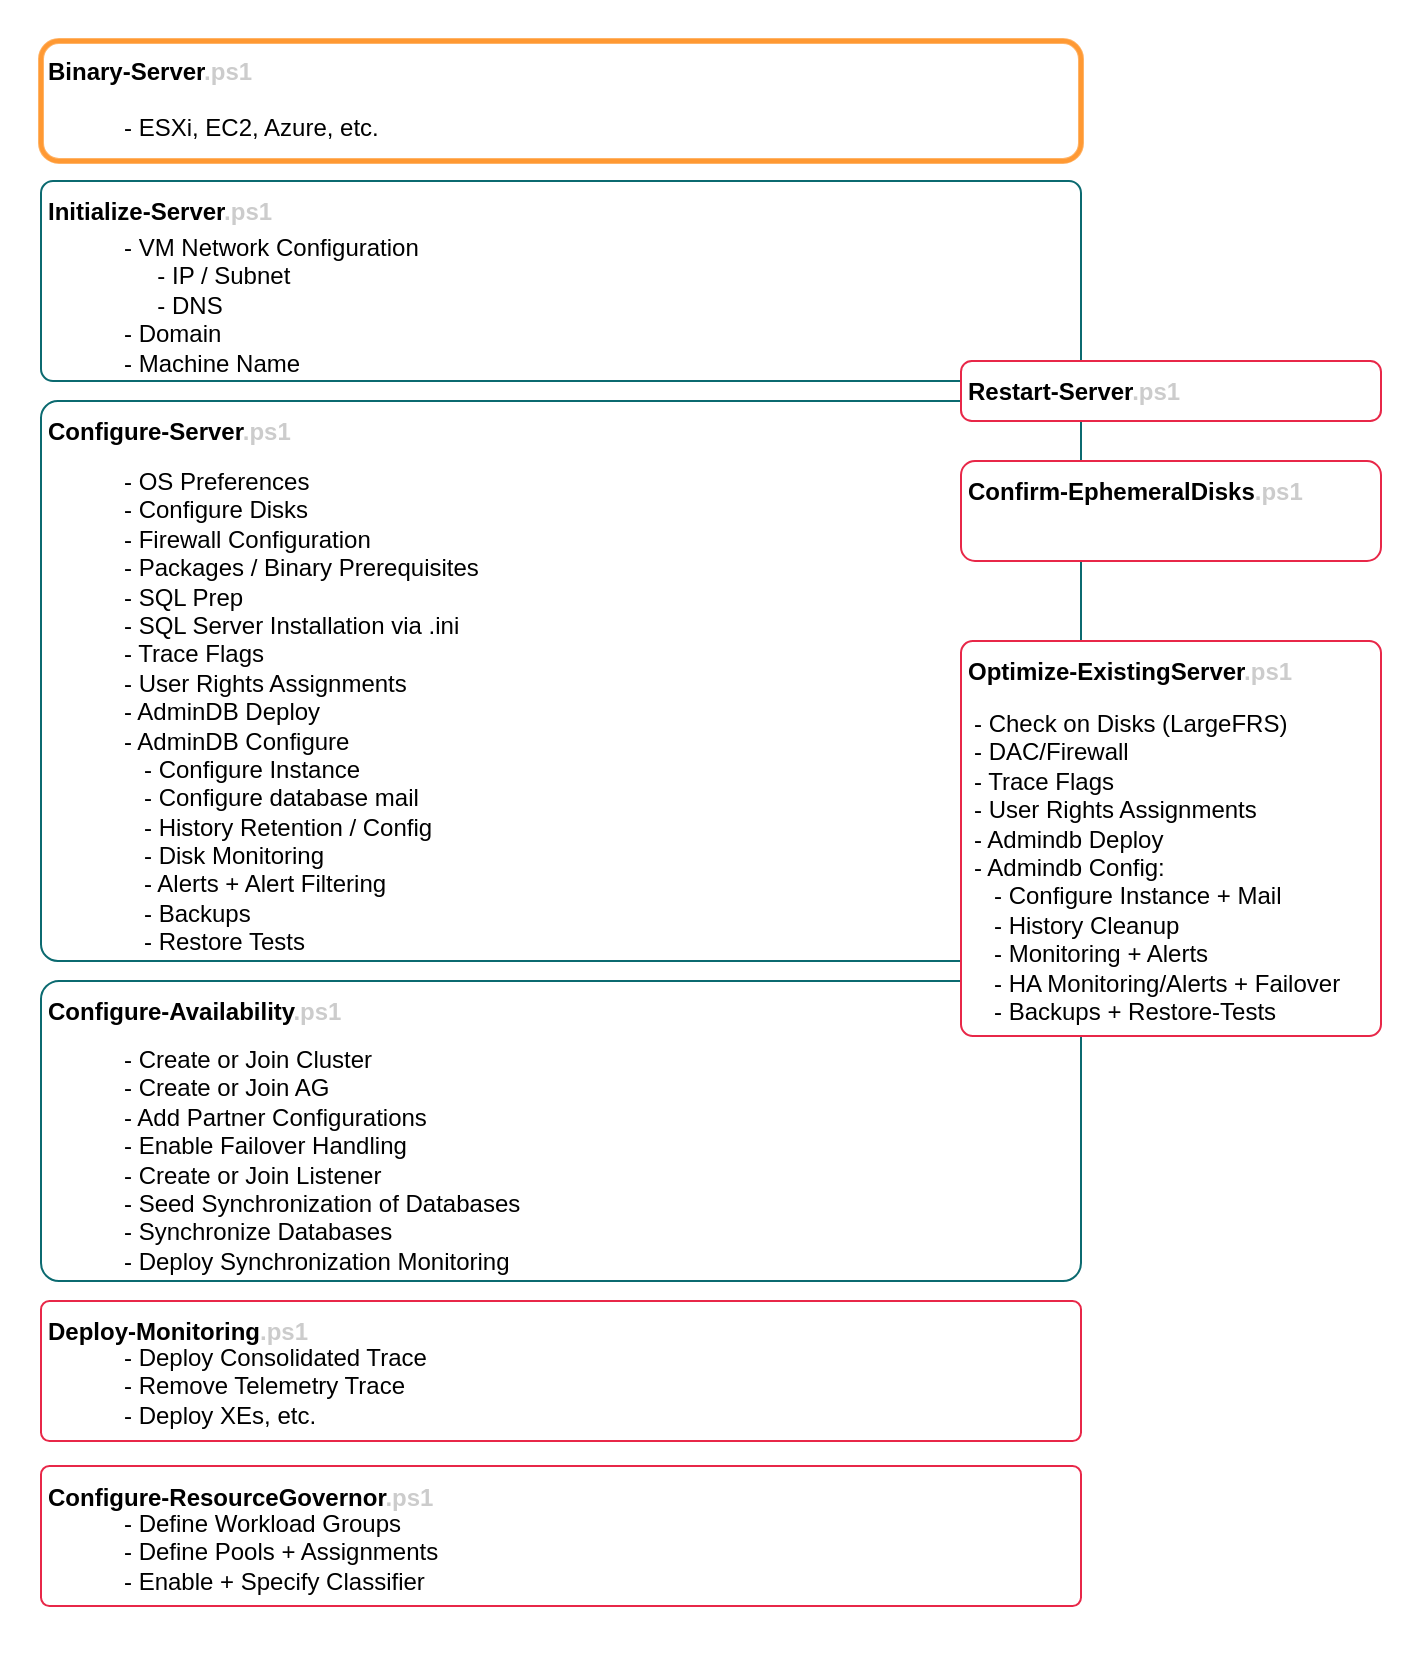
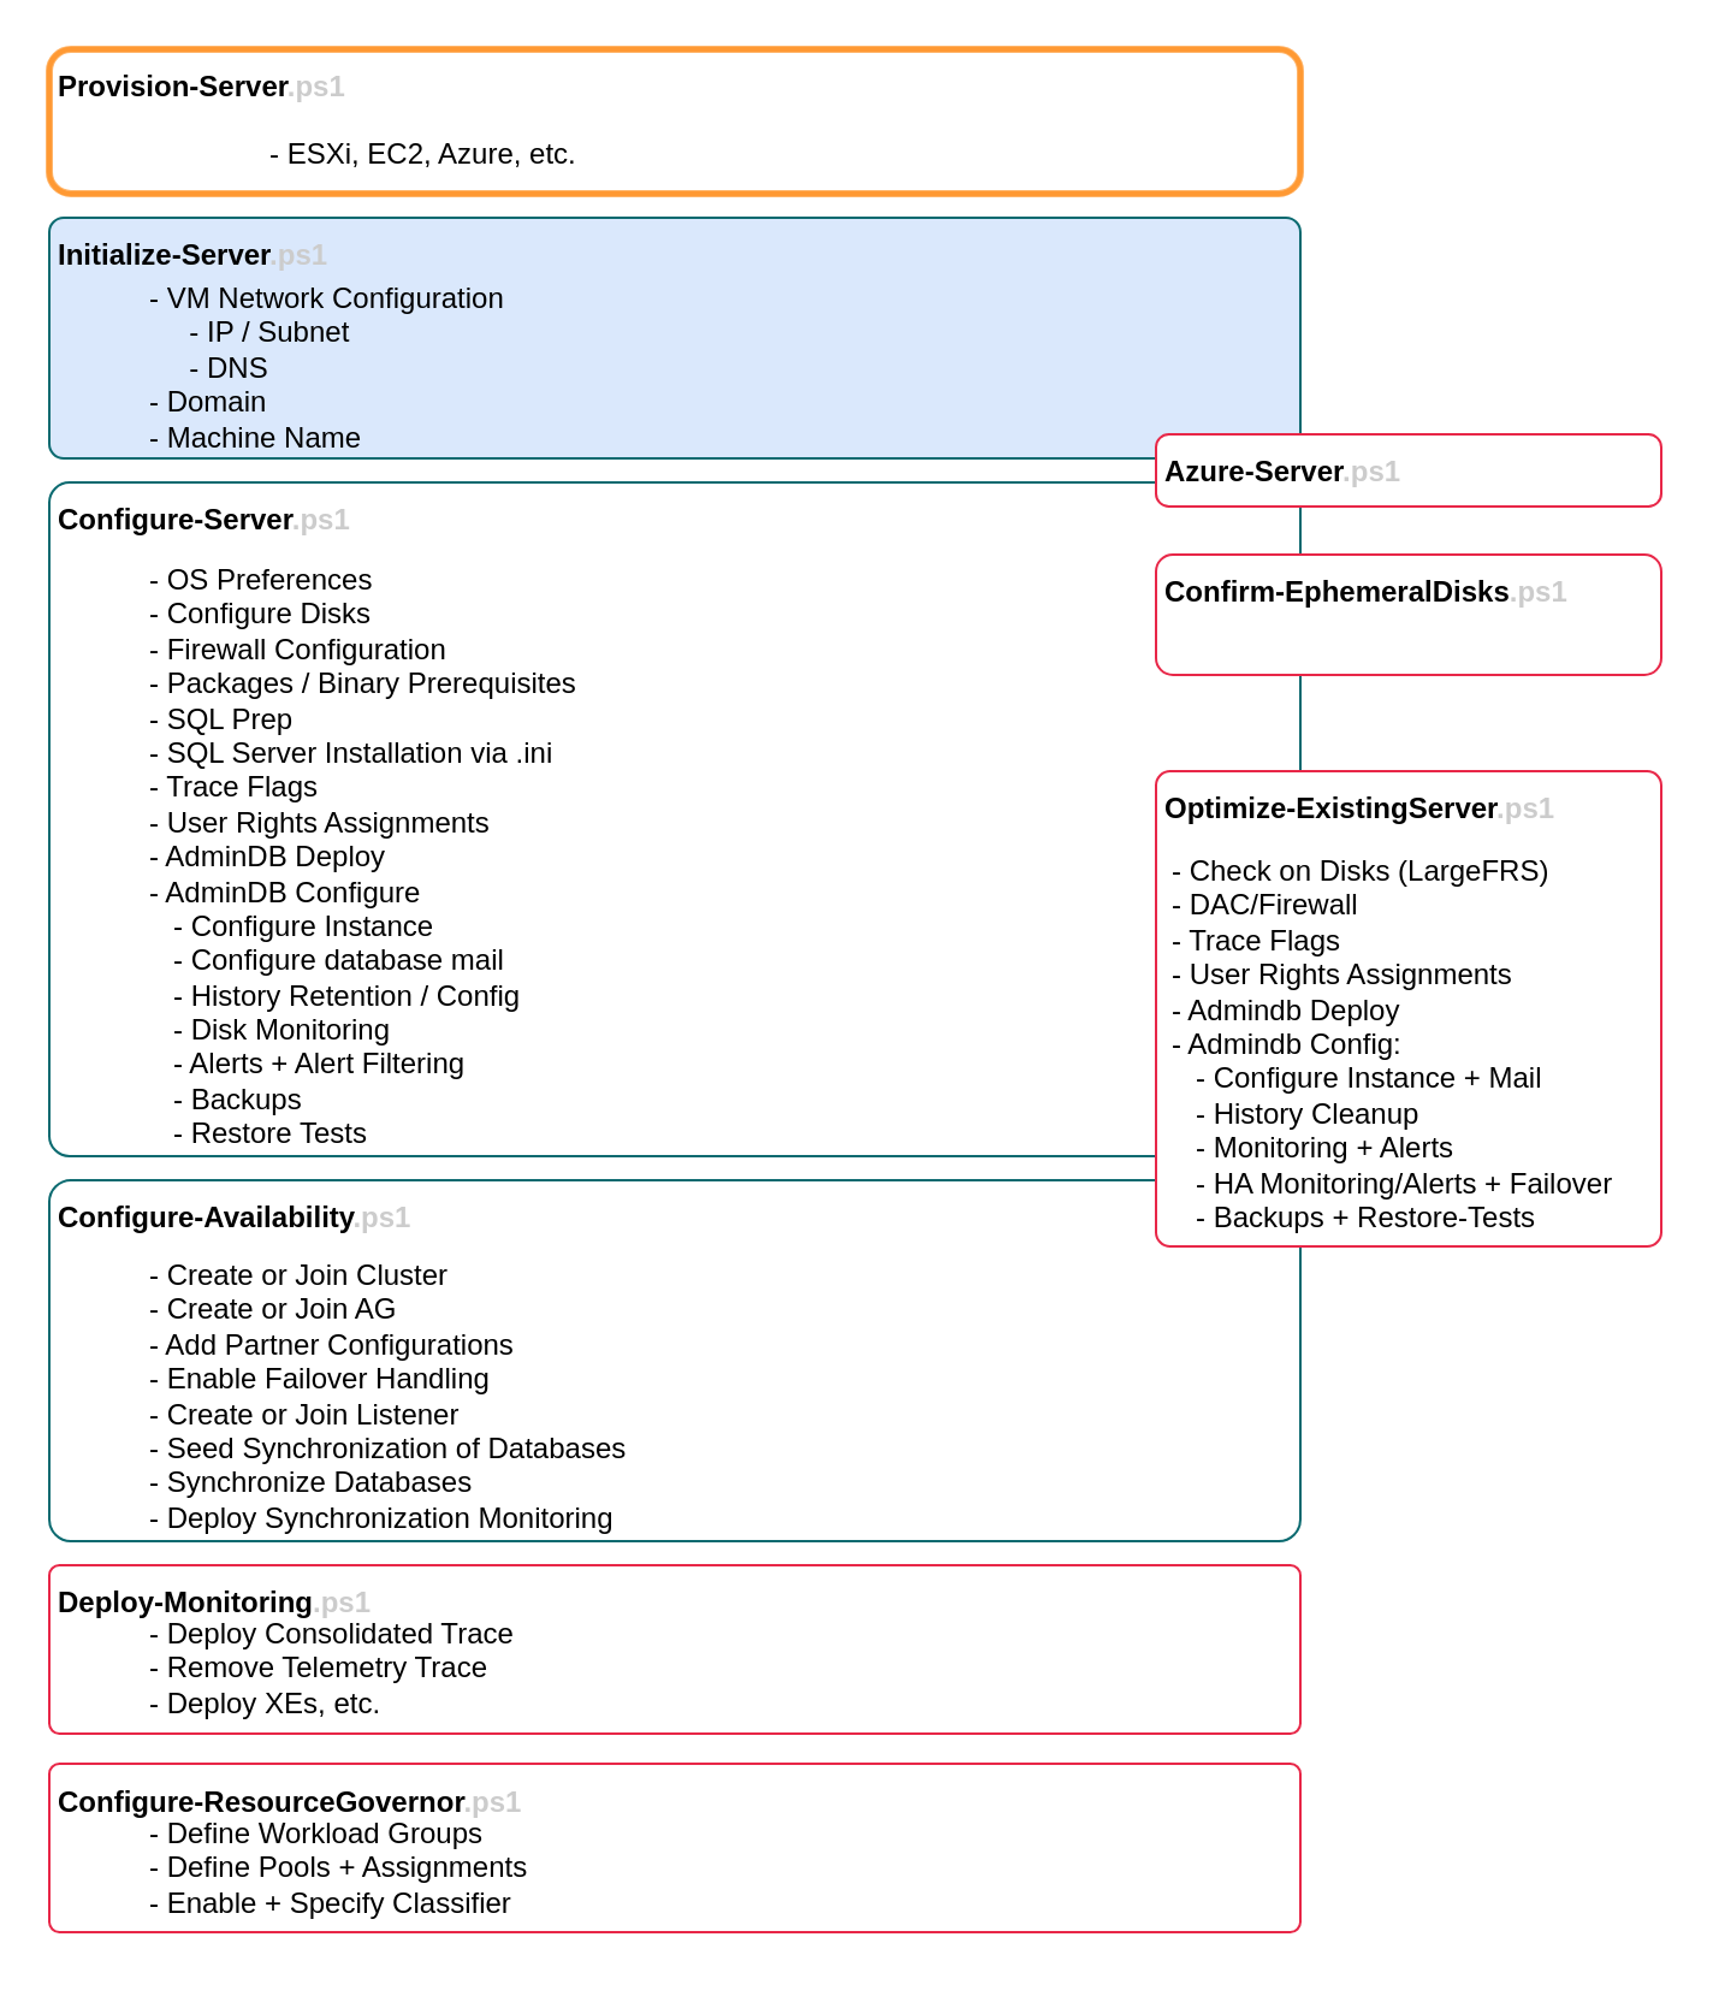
  <mxCell id="0" />
  <mxCell id="1" parent="0" />
  <mxCell id="2" value="" style="group;rounded=1;strokeWidth=3;strokeColor=#FFB366;" parent="1" vertex="1" connectable="0"><mxGeometry x="20" y="20" width="520" height="60" as="geometry" /></mxCell>
- <mxCell id="3" value="&lt;b&gt;Binary-Server&lt;font color=&quot;#cccccc&quot;&gt;.ps1&lt;/font&gt;&lt;/b&gt;" style="rounded=1;whiteSpace=wrap;html=1;align=left;verticalAlign=top;spacingTop=2;spacingLeft=2;spacingBottom=2;spacingRight=2;fillColor=none;strokeWidth=2;strokeColor=#FF9933;" parent="2" vertex="1"><mxGeometry width="520" height="60" as="geometry" /></mxCell>
- <mxCell id="4" value="- ESXi, EC2, Azure, etc." style="text;html=1;strokeColor=none;fillColor=none;align=left;verticalAlign=top;whiteSpace=wrap;rounded=0;" parent="2" vertex="1"><mxGeometry x="40" y="30" width="240" height="20" as="geometry" /></mxCell>
+ <mxCell id="3" value="&lt;b&gt;Provision-Server&lt;font color=&quot;#cccccc&quot;&gt;.ps1&lt;/font&gt;&lt;/b&gt;" style="rounded=1;whiteSpace=wrap;html=1;align=left;verticalAlign=top;spacingTop=2;spacingLeft=2;spacingBottom=2;spacingRight=2;fillColor=none;strokeWidth=2;strokeColor=#FF9933;" parent="2" vertex="1"><mxGeometry width="520" height="60" as="geometry" /></mxCell>
+ <mxCell id="4" value="- ESXi, EC2, Azure, etc." style="text;html=1;strokeColor=none;fillColor=none;align=left;verticalAlign=top;whiteSpace=wrap;rounded=0;" parent="2" vertex="1"><mxGeometry x="90" y="30" width="240" height="20" as="geometry" /></mxCell>
  <mxCell id="5" value="" style="group;fontColor=#E82748;fillColor=#ffffff;rounded=1;strokeWidth=3;" parent="1" vertex="1" connectable="0"><mxGeometry x="20" y="650" width="520" height="165" as="geometry" /></mxCell>
  <mxCell id="6" value="&lt;b&gt;Deploy-Monitoring&lt;font color=&quot;#cccccc&quot;&gt;.ps1&lt;/font&gt;&lt;/b&gt;" style="rounded=1;whiteSpace=wrap;html=1;align=left;verticalAlign=top;spacingTop=2;spacingLeft=2;spacingBottom=2;spacingRight=2;arcSize=6;strokeColor=#E82748;" parent="5" vertex="1"><mxGeometry width="520" height="70" as="geometry" /></mxCell>
  <mxCell id="7" value="- Deploy Consolidated Trace&lt;br&gt;- Remove Telemetry Trace&lt;br&gt;- Deploy XEs, etc.&amp;nbsp;" style="text;html=1;strokeColor=none;fillColor=none;align=left;verticalAlign=top;whiteSpace=wrap;rounded=0;" parent="5" vertex="1"><mxGeometry x="40" y="15" width="240" height="67.5" as="geometry" /></mxCell>
  <mxCell id="8" value="" style="group" vertex="1" connectable="0" parent="5"><mxGeometry y="82.5" width="520" height="82.5" as="geometry" /></mxCell>
  <mxCell id="9" value="&lt;b&gt;Configure-ResourceGovernor&lt;font color=&quot;#cccccc&quot;&gt;.ps1&lt;/font&gt;&lt;/b&gt;" style="rounded=1;whiteSpace=wrap;html=1;align=left;verticalAlign=top;spacingTop=2;spacingLeft=2;spacingBottom=2;spacingRight=2;arcSize=6;strokeColor=#E82748;" parent="8" vertex="1"><mxGeometry width="520" height="70" as="geometry" /></mxCell>
  <mxCell id="10" value="- Define Workload Groups&lt;br&gt;- Define Pools + Assignments&lt;br&gt;- Enable + Specify Classifier" style="text;html=1;strokeColor=none;fillColor=none;align=left;verticalAlign=top;whiteSpace=wrap;rounded=0;" parent="8" vertex="1"><mxGeometry x="40" y="15" width="240" height="67.5" as="geometry" /></mxCell>
  <mxCell id="11" value="" style="group" vertex="1" connectable="0" parent="1"><mxGeometry x="20" y="90" width="520" height="100" as="geometry" /></mxCell>
- <mxCell id="12" value="&lt;b&gt;Initialize-Server&lt;font color=&quot;#cccccc&quot;&gt;.ps1&lt;/font&gt;&lt;/b&gt;" style="rounded=1;whiteSpace=wrap;html=1;align=left;verticalAlign=top;spacingTop=2;spacingLeft=2;spacingBottom=2;spacingRight=2;strokeColor=#0B6A70;arcSize=6;" parent="11" vertex="1"><mxGeometry width="520" height="100" as="geometry" /></mxCell>
+ <mxCell id="12" value="&lt;b&gt;Initialize-Server&lt;font color=&quot;#cccccc&quot;&gt;.ps1&lt;/font&gt;&lt;/b&gt;" style="rounded=1;whiteSpace=wrap;html=1;align=left;verticalAlign=top;spacingTop=2;spacingLeft=2;spacingBottom=2;spacingRight=2;strokeColor=#0B6A70;arcSize=6;fillColor=#dae8fc;" parent="11" vertex="1"><mxGeometry width="520" height="100" as="geometry" /></mxCell>
  <mxCell id="13" value="- VM Network Configuration&lt;br&gt;&amp;nbsp; &amp;nbsp; &amp;nbsp;- IP / Subnet&lt;br&gt;&amp;nbsp; &amp;nbsp; &amp;nbsp;- DNS&lt;br&gt;- Domain&amp;nbsp;&lt;br&gt;- Machine Name" style="text;html=1;strokeColor=none;fillColor=none;align=left;verticalAlign=top;whiteSpace=wrap;rounded=0;" parent="11" vertex="1"><mxGeometry x="40" y="20" width="240" height="60" as="geometry" /></mxCell>
  <mxCell id="14" value="" style="group" vertex="1" connectable="0" parent="1"><mxGeometry x="20" y="200" width="520" height="450" as="geometry" /></mxCell>
  <mxCell id="15" value="&lt;b&gt;Configure-Server&lt;font color=&quot;#cccccc&quot;&gt;.ps1&lt;/font&gt;&lt;/b&gt;" style="rounded=1;whiteSpace=wrap;html=1;align=left;verticalAlign=top;spacingTop=2;spacingLeft=2;spacingBottom=2;spacingRight=2;strokeColor=#0B6A70;arcSize=3;" parent="14" vertex="1"><mxGeometry width="520" height="280" as="geometry" /></mxCell>
  <mxCell id="16" value="- OS Preferences &lt;br&gt;- Configure Disks&lt;br&gt;- Firewall Configuration&lt;br&gt;- Packages / Binary Prerequisites&lt;br&gt;- SQL Prep&lt;br&gt;- SQL Server Installation via .ini&lt;br&gt;- Trace Flags &lt;br&gt;- User Rights Assignments&lt;br&gt;- AdminDB Deploy&lt;br&gt;- AdminDB Configure&lt;br&gt;&amp;nbsp; &amp;nbsp;- Configure Instance&amp;nbsp;&lt;br&gt;&amp;nbsp; &amp;nbsp;- Configure database mail&lt;br&gt;&amp;nbsp; &amp;nbsp;- History Retention / Config&lt;br&gt;&amp;nbsp; &amp;nbsp;- Disk Monitoring&amp;nbsp;&lt;br&gt;&amp;nbsp; &amp;nbsp;- Alerts + Alert Filtering&amp;nbsp;&lt;br&gt;&amp;nbsp; &amp;nbsp;- Backups&amp;nbsp;&lt;br&gt;&amp;nbsp; &amp;nbsp;- Restore Tests" style="text;html=1;strokeColor=none;fillColor=none;align=left;verticalAlign=top;whiteSpace=wrap;rounded=0;" parent="14" vertex="1"><mxGeometry x="40" y="26.96" width="240" height="273.04" as="geometry" /></mxCell>
  <mxCell id="17" value="" style="group" parent="14" vertex="1" connectable="0"><mxGeometry y="290" width="520" height="160" as="geometry" /></mxCell>
  <mxCell id="18" value="&lt;b&gt;Configure-Availability&lt;font color=&quot;#cccccc&quot;&gt;.ps1&lt;/font&gt;&lt;/b&gt;" style="rounded=1;whiteSpace=wrap;html=1;align=left;verticalAlign=top;spacingTop=2;spacingLeft=2;spacingBottom=2;spacingRight=2;strokeColor=#0B6A70;arcSize=6;" parent="17" vertex="1"><mxGeometry width="520" height="150" as="geometry" /></mxCell>
  <mxCell id="19" value="- Create or Join Cluster&lt;br&gt;- Create or Join AG&lt;br&gt;- Add Partner Configurations&lt;br&gt;- Enable Failover Handling&lt;br&gt;- Create or Join Listener&lt;br&gt;- Seed Synchronization of Databases&lt;br&gt;- Synchronize Databases&lt;br&gt;- Deploy Synchronization Monitoring" style="text;html=1;strokeColor=none;fillColor=none;align=left;verticalAlign=top;whiteSpace=wrap;rounded=0;" parent="17" vertex="1"><mxGeometry x="40" y="25.67" width="270" height="123.33" as="geometry" /></mxCell>
- <mxCell id="20" value="&lt;b&gt;Restart-Server&lt;font color=&quot;#cccccc&quot;&gt;.ps1&lt;/font&gt;&lt;/b&gt;" style="rounded=1;whiteSpace=wrap;html=1;align=left;verticalAlign=top;spacingTop=2;spacingLeft=2;spacingBottom=2;spacingRight=2;arcSize=18;strokeColor=#E82748;" parent="1" vertex="1"><mxGeometry x="480" y="180" width="210" height="30" as="geometry" /></mxCell>
+ <mxCell id="20" value="&lt;b&gt;Azure-Server&lt;font color=&quot;#cccccc&quot;&gt;.ps1&lt;/font&gt;&lt;/b&gt;" style="rounded=1;whiteSpace=wrap;html=1;align=left;verticalAlign=top;spacingTop=2;spacingLeft=2;spacingBottom=2;spacingRight=2;arcSize=18;strokeColor=#E82748;" parent="1" vertex="1"><mxGeometry x="480" y="180" width="210" height="30" as="geometry" /></mxCell>
  <mxCell id="21" value="&lt;b&gt;Confirm-EphemeralDisks&lt;font color=&quot;#cccccc&quot;&gt;.ps1&lt;/font&gt;&lt;/b&gt;" style="rounded=1;whiteSpace=wrap;html=1;align=left;verticalAlign=top;spacingTop=2;spacingLeft=2;spacingBottom=2;spacingRight=2;arcSize=14;strokeColor=#E82748;" parent="1" vertex="1"><mxGeometry x="480" y="230" width="210" height="50" as="geometry" /></mxCell>
  <mxCell id="22" value="" style="group" vertex="1" connectable="0" parent="1"><mxGeometry x="480" y="320" width="210" height="197.5" as="geometry" /></mxCell>
  <mxCell id="23" value="&lt;b&gt;Optimize-ExistingServer&lt;font color=&quot;#cccccc&quot;&gt;.ps1&lt;/font&gt;&lt;/b&gt;" style="rounded=1;whiteSpace=wrap;html=1;align=left;verticalAlign=top;spacingTop=2;spacingLeft=2;spacingBottom=2;spacingRight=2;arcSize=3;strokeColor=#E82748;" vertex="1" parent="22"><mxGeometry width="210" height="197.5" as="geometry" /></mxCell>
  <mxCell id="24" value="- Check on Disks (LargeFRS)&lt;br&gt;- DAC/Firewall&lt;br&gt;- Trace Flags&lt;br&gt;- User Rights Assignments&lt;br&gt;- Admindb Deploy&lt;br&gt;- Admindb Config:&lt;br&gt;&amp;nbsp; &amp;nbsp;- Configure Instance + Mail&lt;br&gt;&amp;nbsp; &amp;nbsp;- History Cleanup&lt;br&gt;&amp;nbsp; &amp;nbsp;- Monitoring + Alerts&amp;nbsp;&lt;br&gt;&amp;nbsp; &amp;nbsp;- HA Monitoring/Alerts + Failover&amp;nbsp;&lt;br&gt;&amp;nbsp; &amp;nbsp;- Backups + Restore-Tests" style="text;html=1;strokeColor=none;fillColor=none;align=left;verticalAlign=top;whiteSpace=wrap;rounded=0;" vertex="1" parent="22"><mxGeometry x="5" y="27.5" width="200" height="150" as="geometry" /></mxCell>
